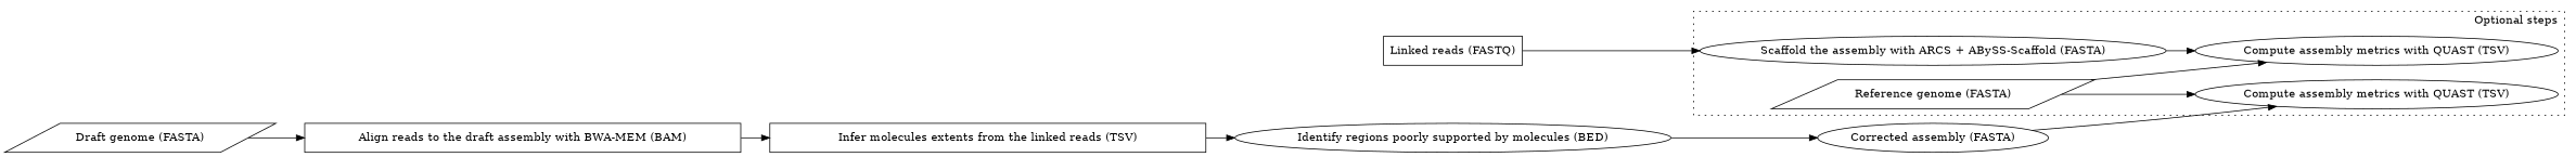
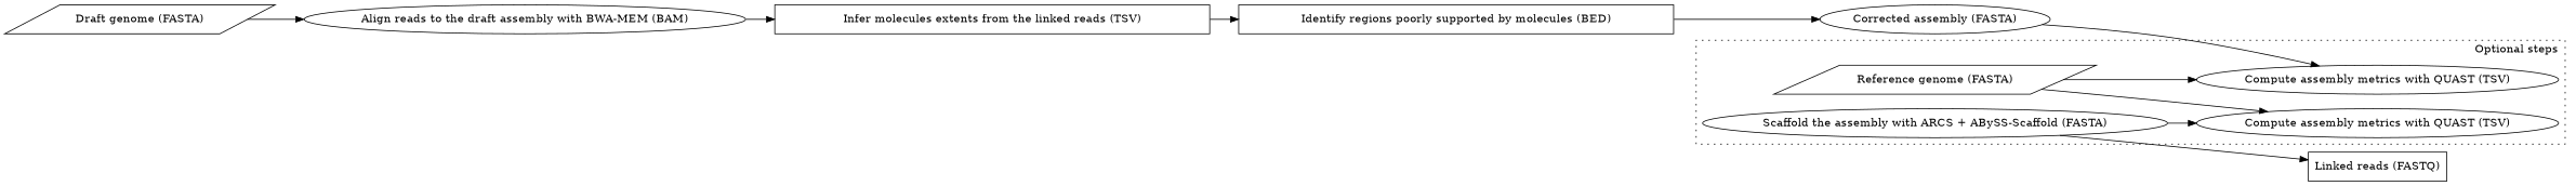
  digraph {
    rankdir=LR
    node [shape=ellipse]
-   n1 [label="Align reads to the draft assembly with BWA-MEM (BAM)" shape=rectangle width=7.5]
+   n1 [label="Align reads to the draft assembly with BWA-MEM (BAM)" width=7.5]
    n2 [label="Infer molecules extents from the linked reads (TSV)" shape=rectangle width=7.5]
-   n3 [label="Identify regions poorly supported by molecules (BED)" width=7.5]
+   n3 [label="Identify regions poorly supported by molecules (BED)" shape=rectangle width=7.5]
    n4 [label="Reference genome (FASTA)" shape=parallelogram]
    n5 [label="Compute assembly metrics with QUAST (TSV)"]
    n6 [label="Scaffold the assembly with ARCS + ABySS-Scaffold (FASTA)"]
    n7 [label="Compute assembly metrics with QUAST (TSV)"]
    n8 [label="Corrected assembly (FASTA)"]
    n9 [label="Linked reads (FASTQ)" shape=box]
    n10 [label="Draft genome (FASTA)" shape=parallelogram]
    subgraph sub_1 {
      n1
      n2
      n3
    }
    subgraph cluster_2 {
      label="Optional steps"
      labeljust=r
      style=dotted
      n4
      n5
      n6
      n7
    }
    n1 -> n2
    n2 -> n3
    n3 -> n8
    n4 -> n5
    n4 -> n7
    n6 -> n7
    n8 -> n5
-   n9 -> n6
+   n6 -> n9
    n10 -> n1
  }
